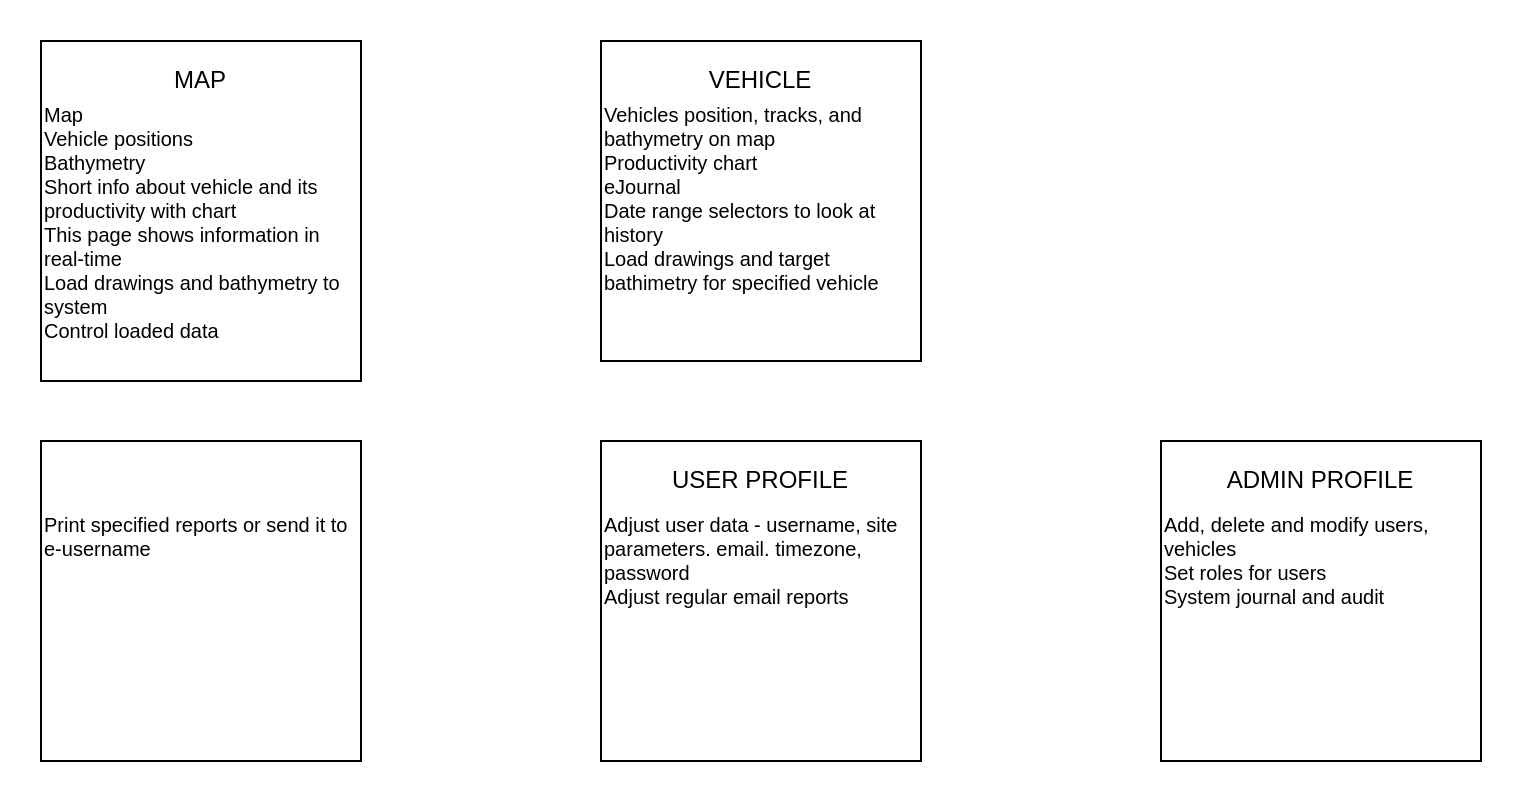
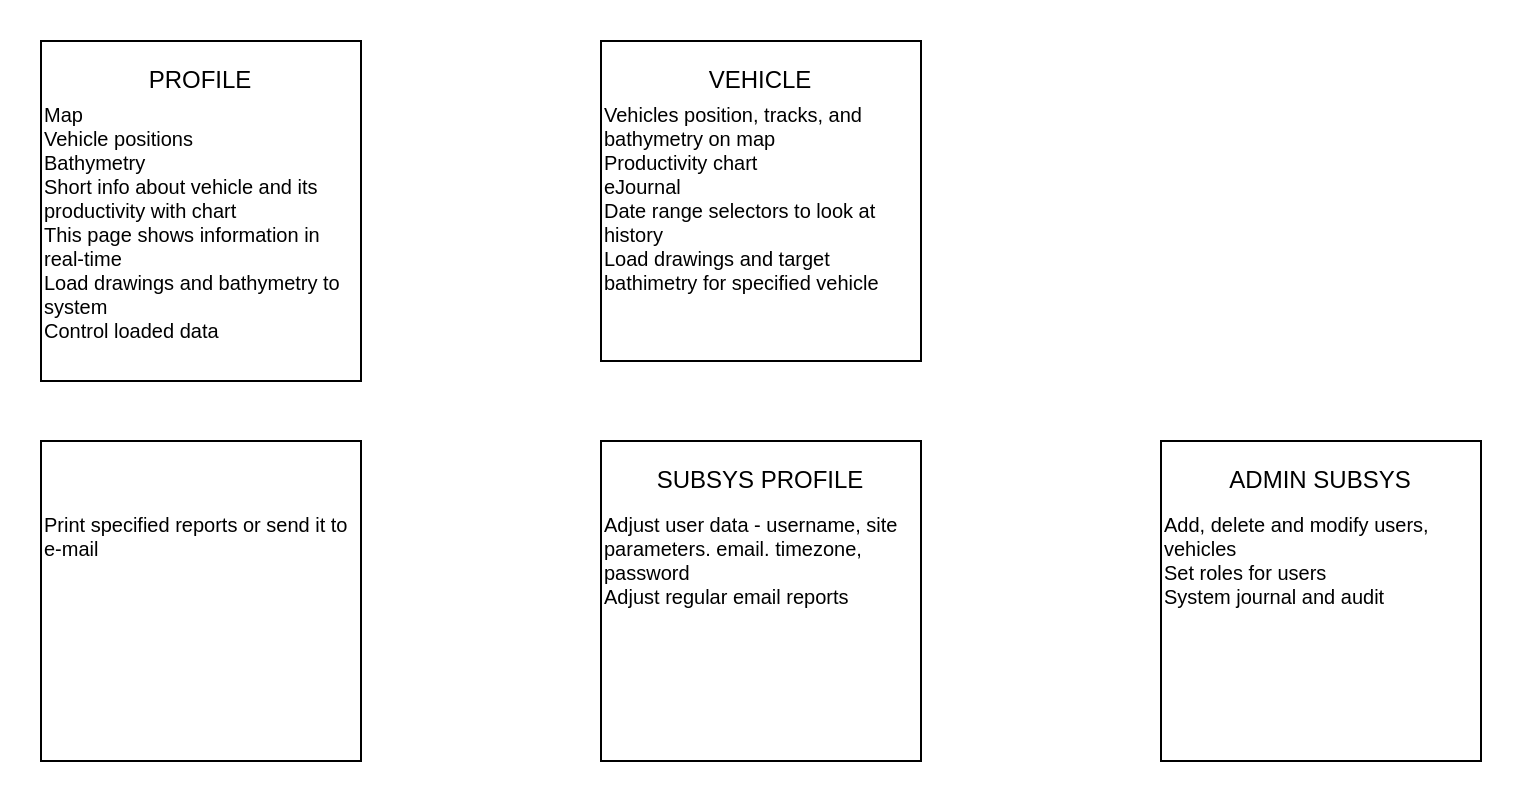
  <mxCell id="0" />
  <mxCell id="1" parent="0" />
  <mxCell id="2" value="" style="rounded=0;whiteSpace=wrap;html=1;fontSize=12;align=left;" vertex="1" parent="1"><mxGeometry x="20" y="20" width="160" height="170" as="geometry" /></mxCell>
- <mxCell id="3" value="MAP" style="text;html=1;strokeColor=none;fillColor=none;align=center;verticalAlign=middle;whiteSpace=wrap;rounded=0;" vertex="1" parent="1"><mxGeometry x="20" y="30" width="160" height="20" as="geometry" /></mxCell>
+ <mxCell id="3" value="PROFILE" style="text;html=1;strokeColor=none;fillColor=none;align=center;verticalAlign=middle;whiteSpace=wrap;rounded=0;" vertex="1" parent="1"><mxGeometry x="20" y="30" width="160" height="20" as="geometry" /></mxCell>
  <mxCell id="4" value="&lt;div&gt;Map&lt;/div&gt;&lt;div&gt;Vehicle positions&lt;br&gt;&lt;/div&gt;&lt;div&gt;Bathymetry&lt;/div&gt;&lt;div&gt;Short info about vehicle and its productivity with chart&lt;/div&gt;&lt;div&gt;This page shows information in real-time&lt;/div&gt;&lt;div&gt;Load drawings and bathymetry to system&lt;/div&gt;&lt;div&gt;Control loaded data&lt;br&gt;&lt;/div&gt;" style="text;html=1;strokeColor=none;fillColor=none;align=left;verticalAlign=top;whiteSpace=wrap;rounded=0;fontSize=10;" vertex="1" parent="1"><mxGeometry x="20" y="45" width="160" height="130" as="geometry" /></mxCell>
  <mxCell id="5" value="" style="whiteSpace=wrap;html=1;aspect=fixed;fontSize=10;align=left;" vertex="1" parent="1"><mxGeometry x="300" y="20" width="160" height="160" as="geometry" /></mxCell>
  <mxCell id="6" value="VEHICLE" style="text;html=1;strokeColor=none;fillColor=none;align=center;verticalAlign=middle;whiteSpace=wrap;rounded=0;fontSize=12;" vertex="1" parent="1"><mxGeometry x="300" y="30" width="160" height="20" as="geometry" /></mxCell>
  <mxCell id="7" value="&lt;div&gt;Vehicles position, tracks, and bathymetry on map&lt;/div&gt;&lt;div&gt;Productivity chart&lt;br&gt;&lt;/div&gt;&lt;div&gt;eJournal&lt;/div&gt;&lt;div&gt;Date range selectors to look at history&lt;/div&gt;&lt;div&gt;Load drawings and target bathimetry for specified vehicle&lt;br&gt;&lt;/div&gt;" style="text;html=1;strokeColor=none;fillColor=none;align=left;verticalAlign=top;whiteSpace=wrap;rounded=0;fontSize=10;" vertex="1" parent="1"><mxGeometry x="300" y="45" width="160" height="120" as="geometry" /></mxCell>
  <mxCell id="8" value="" style="whiteSpace=wrap;html=1;aspect=fixed;fontSize=12;align=left;" vertex="1" parent="1"><mxGeometry x="20" y="220" width="160" height="160" as="geometry" /></mxCell>
- <mxCell id="9" value="Print specified reports or send it to e-username" style="text;html=1;strokeColor=none;fillColor=none;align=left;verticalAlign=top;whiteSpace=wrap;rounded=0;fontSize=10;" vertex="1" parent="1"><mxGeometry x="20" y="250" width="160" height="120" as="geometry" /></mxCell>
+ <mxCell id="9" value="Print specified reports or send it to e-mail" style="text;html=1;strokeColor=none;fillColor=none;align=left;verticalAlign=top;whiteSpace=wrap;rounded=0;fontSize=10;" vertex="1" parent="1"><mxGeometry x="20" y="250" width="160" height="120" as="geometry" /></mxCell>
  <mxCell id="10" value="" style="whiteSpace=wrap;html=1;aspect=fixed;fontSize=12;align=left;" vertex="1" parent="1"><mxGeometry x="300" y="220" width="160" height="160" as="geometry" /></mxCell>
- <mxCell id="11" value="USER PROFILE" style="text;html=1;strokeColor=none;fillColor=none;align=center;verticalAlign=middle;whiteSpace=wrap;rounded=0;" vertex="1" parent="1"><mxGeometry x="300" y="230" width="160" height="20" as="geometry" /></mxCell>
+ <mxCell id="11" value="SUBSYS PROFILE" style="text;html=1;strokeColor=none;fillColor=none;align=center;verticalAlign=middle;whiteSpace=wrap;rounded=0;" vertex="1" parent="1"><mxGeometry x="300" y="230" width="160" height="20" as="geometry" /></mxCell>
  <mxCell id="12" value="&lt;div&gt;Adjust user data - username, site parameters. email. timezone, password&lt;br&gt;&lt;/div&gt;&lt;div&gt;Adjust regular email reports&lt;br&gt; &lt;/div&gt;" style="text;html=1;strokeColor=none;fillColor=none;align=left;verticalAlign=top;whiteSpace=wrap;rounded=0;fontSize=10;" vertex="1" parent="1"><mxGeometry x="300" y="250" width="160" height="120" as="geometry" /></mxCell>
  <mxCell id="13" value="" style="whiteSpace=wrap;html=1;aspect=fixed;fontSize=12;align=left;" vertex="1" parent="1"><mxGeometry x="580" y="220" width="160" height="160" as="geometry" /></mxCell>
- <mxCell id="14" value="ADMIN PROFILE" style="text;html=1;strokeColor=none;fillColor=none;align=center;verticalAlign=middle;whiteSpace=wrap;rounded=0;" vertex="1" parent="1"><mxGeometry x="580" y="230" width="160" height="20" as="geometry" /></mxCell>
+ <mxCell id="14" value="ADMIN SUBSYS" style="text;html=1;strokeColor=none;fillColor=none;align=center;verticalAlign=middle;whiteSpace=wrap;rounded=0;" vertex="1" parent="1"><mxGeometry x="580" y="230" width="160" height="20" as="geometry" /></mxCell>
  <mxCell id="15" value="&lt;div&gt;Add, delete and modify users, vehicles&lt;/div&gt;&lt;div&gt;Set roles for users&lt;/div&gt;&lt;div&gt;System journal and audit&lt;br&gt;&lt;/div&gt;" style="text;html=1;strokeColor=none;fillColor=none;align=left;verticalAlign=top;whiteSpace=wrap;rounded=0;fontSize=10;" vertex="1" parent="1"><mxGeometry x="580" y="250" width="160" height="120" as="geometry" /></mxCell>
